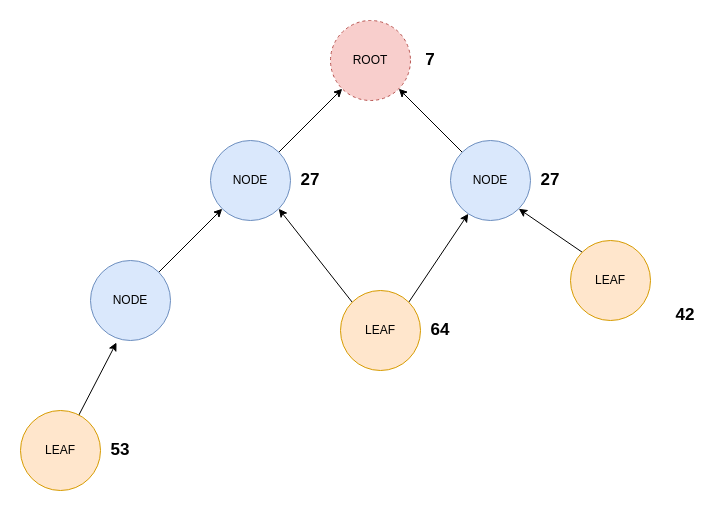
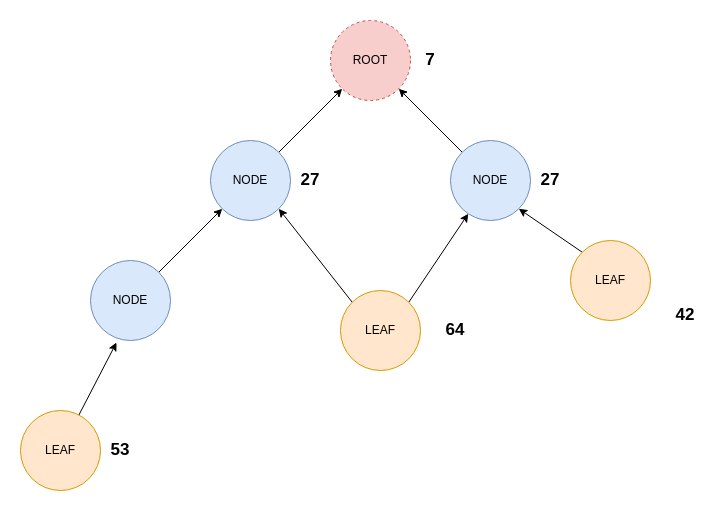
  <mxCell id="0" />
  <mxCell id="1" parent="0" />
  <mxCell id="2" value="ROOT" style="ellipse;whiteSpace=wrap;html=1;aspect=fixed;fillColor=#f8cecc;strokeColor=#b85450;dashed=1;" parent="1" vertex="1"><mxGeometry x="330" y="20" width="80" height="80" as="geometry" /></mxCell>
  <mxCell id="3" style="edgeStyle=none;rounded=0;orthogonalLoop=1;jettySize=auto;html=1;exitX=1;exitY=0;exitDx=0;exitDy=0;" parent="1" source="4" target="12" edge="1"><mxGeometry relative="1" as="geometry" /></mxCell>
  <mxCell id="4" value="NODE" style="ellipse;whiteSpace=wrap;html=1;aspect=fixed;fillColor=#dae8fc;strokeColor=#6c8ebf;" parent="1" vertex="1"><mxGeometry x="90" y="260" width="80" height="80" as="geometry" /></mxCell>
  <mxCell id="5" style="edgeStyle=none;rounded=0;orthogonalLoop=1;jettySize=auto;html=1;exitX=0;exitY=0;exitDx=0;exitDy=0;entryX=1;entryY=1;entryDx=0;entryDy=0;" parent="1" source="6" target="2" edge="1"><mxGeometry relative="1" as="geometry" /></mxCell>
  <mxCell id="6" value="NODE" style="ellipse;whiteSpace=wrap;html=1;aspect=fixed;fillColor=#dae8fc;strokeColor=#6c8ebf;" parent="1" vertex="1"><mxGeometry x="450" y="140" width="80" height="80" as="geometry" /></mxCell>
  <mxCell id="7" style="rounded=0;orthogonalLoop=1;jettySize=auto;html=1;entryX=0.325;entryY=1.025;entryDx=0;entryDy=0;entryPerimeter=0;" parent="1" source="8" target="4" edge="1"><mxGeometry relative="1" as="geometry" /></mxCell>
  <mxCell id="8" value="LEAF" style="ellipse;whiteSpace=wrap;html=1;aspect=fixed;fillColor=#ffe6cc;strokeColor=#d79b00;" parent="1" vertex="1"><mxGeometry x="20" y="410" width="80" height="80" as="geometry" /></mxCell>
  <mxCell id="9" style="edgeStyle=none;rounded=0;orthogonalLoop=1;jettySize=auto;html=1;exitX=0;exitY=0;exitDx=0;exitDy=0;entryX=1;entryY=1;entryDx=0;entryDy=0;" parent="1" source="10" target="6" edge="1"><mxGeometry relative="1" as="geometry" /></mxCell>
  <mxCell id="10" value="LEAF" style="ellipse;whiteSpace=wrap;html=1;aspect=fixed;fillColor=#ffe6cc;strokeColor=#d79b00;" parent="1" vertex="1"><mxGeometry x="570" y="240" width="80" height="80" as="geometry" /></mxCell>
  <mxCell id="11" style="edgeStyle=none;rounded=0;orthogonalLoop=1;jettySize=auto;html=1;exitX=1;exitY=0;exitDx=0;exitDy=0;entryX=0;entryY=1;entryDx=0;entryDy=0;" parent="1" source="12" target="2" edge="1"><mxGeometry relative="1" as="geometry" /></mxCell>
  <mxCell id="12" value="NODE" style="ellipse;whiteSpace=wrap;html=1;aspect=fixed;fillColor=#dae8fc;strokeColor=#6c8ebf;" parent="1" vertex="1"><mxGeometry x="210" y="140" width="80" height="80" as="geometry" /></mxCell>
  <mxCell id="13" style="edgeStyle=none;rounded=0;orthogonalLoop=1;jettySize=auto;html=1;exitX=0;exitY=0;exitDx=0;exitDy=0;entryX=1;entryY=1;entryDx=0;entryDy=0;" parent="1" source="15" target="12" edge="1"><mxGeometry relative="1" as="geometry" /></mxCell>
  <mxCell id="14" style="edgeStyle=none;rounded=0;orthogonalLoop=1;jettySize=auto;html=1;exitX=1;exitY=0;exitDx=0;exitDy=0;" parent="1" source="15" target="6" edge="1"><mxGeometry relative="1" as="geometry" /></mxCell>
  <mxCell id="15" value="LEAF" style="ellipse;whiteSpace=wrap;html=1;aspect=fixed;fillColor=#ffe6cc;strokeColor=#d79b00;" parent="1" vertex="1"><mxGeometry x="340" y="290" width="80" height="80" as="geometry" /></mxCell>
  <mxCell id="16" value="&lt;b&gt;&lt;font style=&quot;font-size: 17px&quot;&gt;7&lt;/font&gt;&lt;/b&gt;" style="text;html=1;strokeColor=none;fillColor=none;align=center;verticalAlign=middle;whiteSpace=wrap;rounded=0;" vertex="1" parent="1"><mxGeometry x="410" y="50" width="40" height="20" as="geometry" /></mxCell>
  <mxCell id="17" value="&lt;b&gt;&lt;font style=&quot;font-size: 17px&quot;&gt;27&lt;/font&gt;&lt;/b&gt;" style="text;html=1;strokeColor=none;fillColor=none;align=center;verticalAlign=middle;whiteSpace=wrap;rounded=0;" vertex="1" parent="1"><mxGeometry x="290" y="170" width="40" height="20" as="geometry" /></mxCell>
  <mxCell id="18" value="&lt;b&gt;&lt;font style=&quot;font-size: 17px&quot;&gt;27&lt;/font&gt;&lt;/b&gt;" style="text;html=1;strokeColor=none;fillColor=none;align=center;verticalAlign=middle;whiteSpace=wrap;rounded=0;" vertex="1" parent="1"><mxGeometry x="530" y="170" width="40" height="20" as="geometry" /></mxCell>
- <mxCell id="19" value="&lt;b&gt;&lt;font style=&quot;font-size: 17px&quot;&gt;64&lt;/font&gt;&lt;/b&gt;" style="text;html=1;strokeColor=none;fillColor=none;align=center;verticalAlign=middle;whiteSpace=wrap;rounded=0;" vertex="1" parent="1"><mxGeometry x="420" y="320" width="40" height="20" as="geometry" /></mxCell>
+ <mxCell id="19" value="&lt;b&gt;&lt;font style=&quot;font-size: 17px&quot;&gt;64&lt;/font&gt;&lt;/b&gt;" style="text;html=1;strokeColor=none;fillColor=none;align=center;verticalAlign=middle;whiteSpace=wrap;rounded=0;" vertex="1" parent="1"><mxGeometry x="435" y="320" width="40" height="20" as="geometry" /></mxCell>
  <mxCell id="20" value="&lt;b&gt;&lt;font style=&quot;font-size: 17px&quot;&gt;42&lt;/font&gt;&lt;/b&gt;" style="text;html=1;strokeColor=none;fillColor=none;align=center;verticalAlign=middle;whiteSpace=wrap;rounded=0;" vertex="1" parent="1"><mxGeometry x="665" y="305" width="40" height="20" as="geometry" /></mxCell>
  <mxCell id="21" value="&lt;b&gt;&lt;font style=&quot;font-size: 17px&quot;&gt;53&lt;/font&gt;&lt;/b&gt;" style="text;html=1;strokeColor=none;fillColor=none;align=center;verticalAlign=middle;whiteSpace=wrap;rounded=0;" vertex="1" parent="1"><mxGeometry x="100" y="440" width="40" height="20" as="geometry" /></mxCell>
